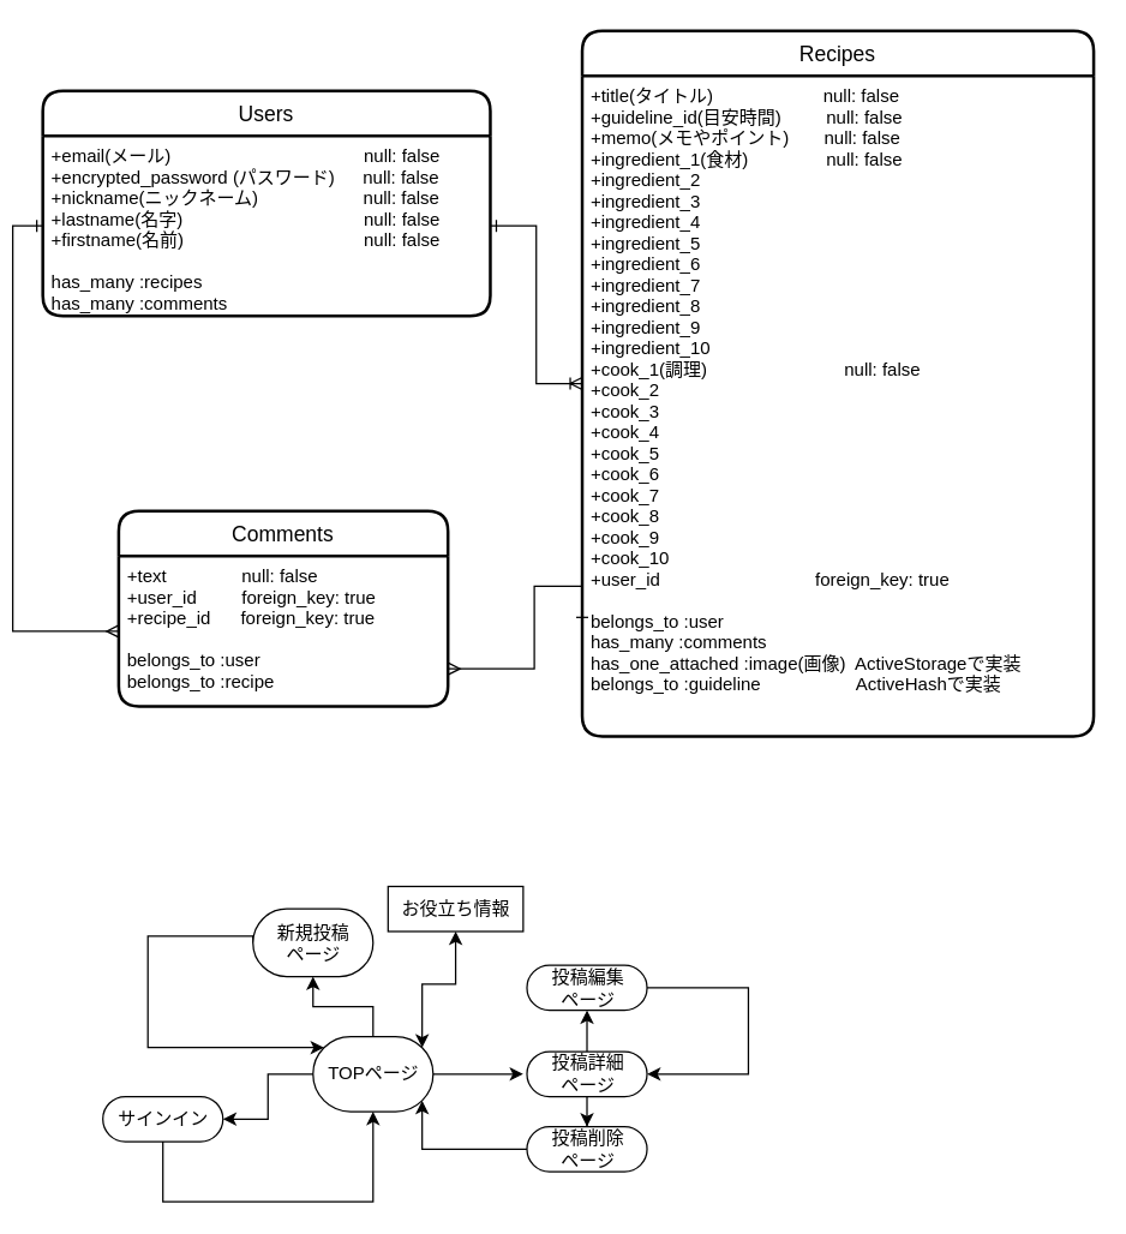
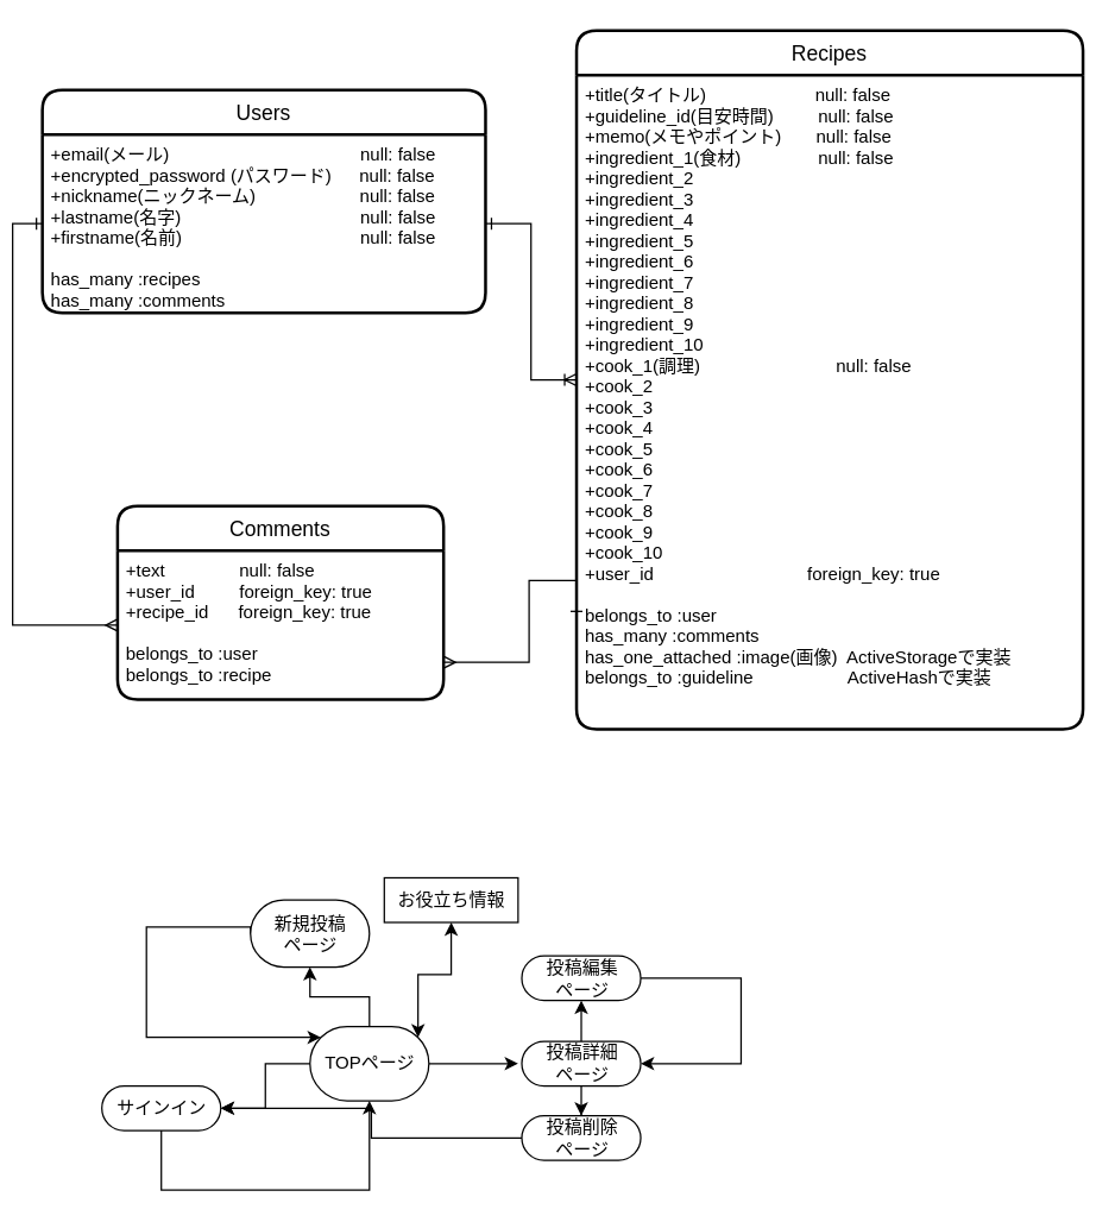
  <mxCell id="0" />
  <mxCell id="1" parent="0" />
  <mxCell id="2" value="" style="group" vertex="1" connectable="0" parent="1"><mxGeometry x="20" y="20" width="700" height="470" as="geometry" /></mxCell>
  <mxCell id="3" value="Users" style="swimlane;childLayout=stackLayout;horizontal=1;startSize=30;horizontalStack=0;rounded=1;fontSize=14;fontStyle=0;strokeWidth=2;resizeParent=0;resizeLast=1;shadow=0;dashed=0;align=center;" parent="2" vertex="1"><mxGeometry y="40" width="298.099" height="150" as="geometry" /></mxCell>
  <mxCell id="4" value="+email(メール)                 　　　　　　null: false&#10;+encrypted_password (パスワード)　  null: false&#10;+nickname(ニックネーム)　　　　　   null: false&#10;+lastname(名字) 　　                            null: false&#10;+firstname(名前)                                    null: false&#10;&#10;has_many :recipes&#10;has_many :comments" style="align=left;strokeColor=none;fillColor=none;spacingLeft=4;fontSize=12;verticalAlign=top;resizable=0;rotatable=0;part=1;" parent="3" vertex="1"><mxGeometry y="30" width="298.099" height="120" as="geometry" /></mxCell>
  <mxCell id="5" value="Recipes" style="swimlane;childLayout=stackLayout;horizontal=1;startSize=30;horizontalStack=0;rounded=1;fontSize=14;fontStyle=0;strokeWidth=2;resizeParent=0;resizeLast=1;shadow=0;dashed=0;align=center;" parent="2" vertex="1"><mxGeometry x="359.316" width="340.684" height="470" as="geometry" /></mxCell>
  <mxCell id="6" value="+title(タイトル)                      null: false &#10;+guideline_id(目安時間)         null: false  &#10;+memo(メモやポイント)       null: false &#10;+ingredient_1(食材)          　  null: false  &#10;+ingredient_2　　   　          &#10;+ingredient_3　　   　          &#10;+ingredient_4　　   　          &#10;+ingredient_5　　   　          &#10;+ingredient_6&#10;+ingredient_7&#10;+ingredient_8&#10;+ingredient_9&#10;+ingredient_10　&#10;+cook_1(調理)　　　   　          null: false &#10;+cook_2　　   　          &#10;+cook_3　　   　          &#10;+cook_4　　   　          &#10;+cook_5　　   　          &#10;+cook_6&#10;+cook_7&#10;+cook_8&#10;+cook_9&#10;+cook_10　　   　             &#10;+user_id                               foreign_key: true　　　　&#10;&#10;belongs_to :user&#10;has_many :comments&#10;has_one_attached :image(画像)  ActiveStorageで実装&#10;belongs_to :guideline                   ActiveHashで実装&#10;&#10;&#10;" style="align=left;strokeColor=none;fillColor=none;spacingLeft=4;fontSize=12;verticalAlign=top;resizable=0;rotatable=0;part=1;" parent="5" vertex="1"><mxGeometry y="30" width="340.684" height="440" as="geometry" /></mxCell>
  <mxCell id="7" value="Comments" style="swimlane;childLayout=stackLayout;horizontal=1;startSize=30;horizontalStack=0;rounded=1;fontSize=14;fontStyle=0;strokeWidth=2;resizeParent=0;resizeLast=1;shadow=0;dashed=0;align=center;" parent="2" vertex="1"><mxGeometry x="50.57" y="320" width="219.316" height="130" as="geometry" /></mxCell>
  <mxCell id="8" value="+text               null: false&#10;+user_id         foreign_key: true&#10;+recipe_id      foreign_key: true&#10;&#10;belongs_to :user&#10;belongs_to :recipe" style="align=left;strokeColor=none;fillColor=none;spacingLeft=4;fontSize=12;verticalAlign=top;resizable=0;rotatable=0;part=1;" parent="7" vertex="1"><mxGeometry y="30" width="219.316" height="100" as="geometry" /></mxCell>
  <mxCell id="9" style="edgeStyle=orthogonalEdgeStyle;rounded=0;orthogonalLoop=1;jettySize=auto;html=1;exitX=1;exitY=0.5;exitDx=0;exitDy=0;endArrow=ERoneToMany;endFill=0;startArrow=ERone;startFill=0;" parent="2" source="4" target="5" edge="1"><mxGeometry relative="1" as="geometry" /></mxCell>
  <mxCell id="10" style="edgeStyle=orthogonalEdgeStyle;rounded=0;orthogonalLoop=1;jettySize=auto;html=1;exitX=1;exitY=0.75;exitDx=0;exitDy=0;entryX=0;entryY=0.829;entryDx=0;entryDy=0;startArrow=ERmany;startFill=0;endArrow=ERone;endFill=0;entryPerimeter=0;" parent="2" source="8" target="6" edge="1"><mxGeometry relative="1" as="geometry"><Array as="points"><mxPoint x="327.376" y="425" /><mxPoint x="327.376" y="370" /></Array></mxGeometry></mxCell>
  <mxCell id="11" style="edgeStyle=orthogonalEdgeStyle;rounded=0;orthogonalLoop=1;jettySize=auto;html=1;exitX=0;exitY=0.5;exitDx=0;exitDy=0;entryX=0;entryY=0.5;entryDx=0;entryDy=0;startArrow=ERmany;startFill=0;endArrow=ERone;endFill=0;" parent="2" source="8" target="4" edge="1"><mxGeometry relative="1" as="geometry" /></mxCell>
  <mxCell id="12" value="" style="group" vertex="1" connectable="0" parent="1"><mxGeometry x="60" y="590" width="430" height="210" as="geometry" /></mxCell>
  <mxCell id="13" style="edgeStyle=orthogonalEdgeStyle;rounded=0;orthogonalLoop=1;jettySize=auto;html=1;exitX=1;exitY=0.5;exitDx=0;exitDy=0;exitPerimeter=0;" parent="12" source="14" edge="1"><mxGeometry relative="1" as="geometry"><mxPoint x="280" y="125" as="targetPoint" /></mxGeometry></mxCell>
  <mxCell id="14" value="TOPページ" style="html=1;dashed=0;whitespace=wrap;shape=mxgraph.dfd.start" parent="12" vertex="1"><mxGeometry x="140" y="100" width="80" height="50" as="geometry" /></mxCell>
  <mxCell id="15" style="edgeStyle=orthogonalEdgeStyle;rounded=0;orthogonalLoop=1;jettySize=auto;html=1;exitX=0;exitY=0.5;exitDx=0;exitDy=0;exitPerimeter=0;entryX=0;entryY=0;entryDx=7.325;entryDy=7.325;entryPerimeter=0;" parent="12" source="16" target="14" edge="1"><mxGeometry relative="1" as="geometry"><Array as="points"><mxPoint x="100" y="33" /><mxPoint x="30" y="33" /><mxPoint x="30" y="107" /></Array><mxPoint x="30" y="52.5" as="targetPoint" /></mxGeometry></mxCell>
  <mxCell id="16" value="新規投稿&lt;br&gt;ページ" style="html=1;dashed=0;whitespace=wrap;shape=mxgraph.dfd.start" parent="12" vertex="1"><mxGeometry x="100" y="15" width="80" height="45" as="geometry" /></mxCell>
  <mxCell id="17" style="edgeStyle=orthogonalEdgeStyle;rounded=0;orthogonalLoop=1;jettySize=auto;html=1;exitX=0.5;exitY=0.5;exitDx=0;exitDy=-25;exitPerimeter=0;entryX=0.5;entryY=0.5;entryDx=0;entryDy=22.5;entryPerimeter=0;" parent="12" source="14" target="16" edge="1"><mxGeometry relative="1" as="geometry" /></mxCell>
  <mxCell id="18" style="edgeStyle=orthogonalEdgeStyle;rounded=0;orthogonalLoop=1;jettySize=auto;html=1;exitX=0.5;exitY=0.5;exitDx=0;exitDy=15;exitPerimeter=0;" parent="12" source="19" edge="1"><mxGeometry relative="1" as="geometry"><mxPoint x="180" y="150" as="targetPoint" /><Array as="points"><mxPoint x="40" y="210" /><mxPoint x="180" y="210" /></Array></mxGeometry></mxCell>
  <mxCell id="19" value="サインイン" style="html=1;dashed=0;whitespace=wrap;shape=mxgraph.dfd.start" parent="12" vertex="1"><mxGeometry y="140" width="80" height="30" as="geometry" /></mxCell>
  <mxCell id="20" style="edgeStyle=orthogonalEdgeStyle;rounded=0;orthogonalLoop=1;jettySize=auto;html=1;exitX=0;exitY=0.5;exitDx=0;exitDy=0;exitPerimeter=0;entryX=1;entryY=0.5;entryDx=0;entryDy=0;entryPerimeter=0;" parent="12" source="14" target="19" edge="1"><mxGeometry relative="1" as="geometry" /></mxCell>
  <mxCell id="21" value="投稿詳細&lt;br&gt;ページ" style="html=1;dashed=0;whitespace=wrap;shape=mxgraph.dfd.start" parent="12" vertex="1"><mxGeometry x="282.5" y="110" width="80" height="30" as="geometry" /></mxCell>
  <mxCell id="22" style="edgeStyle=orthogonalEdgeStyle;rounded=0;orthogonalLoop=1;jettySize=auto;html=1;exitX=1;exitY=0.5;exitDx=0;exitDy=0;exitPerimeter=0;entryX=1;entryY=0.5;entryDx=0;entryDy=0;entryPerimeter=0;" parent="12" source="23" target="21" edge="1"><mxGeometry relative="1" as="geometry"><Array as="points"><mxPoint x="430" y="68" /><mxPoint x="430" y="125" /></Array><mxPoint x="480" y="125" as="targetPoint" /></mxGeometry></mxCell>
  <mxCell id="23" value="投稿編集&lt;br&gt;ページ" style="html=1;dashed=0;whitespace=wrap;shape=mxgraph.dfd.start" parent="12" vertex="1"><mxGeometry x="282.5" y="52.5" width="80" height="30" as="geometry" /></mxCell>
  <mxCell id="24" style="edgeStyle=orthogonalEdgeStyle;rounded=0;orthogonalLoop=1;jettySize=auto;html=1;exitX=0.5;exitY=0.5;exitDx=0;exitDy=-15;exitPerimeter=0;" parent="12" source="21" target="23" edge="1"><mxGeometry relative="1" as="geometry" /></mxCell>
- <mxCell id="25" style="edgeStyle=orthogonalEdgeStyle;rounded=0;orthogonalLoop=1;jettySize=auto;html=1;exitX=0;exitY=0.5;exitDx=0;exitDy=0;exitPerimeter=0;entryX=0;entryY=0;entryDx=72.675;entryDy=42.675;entryPerimeter=0;" parent="12" source="26" target="14" edge="1"><mxGeometry relative="1" as="geometry" /></mxCell>
+ <mxCell id="25" style="edgeStyle=orthogonalEdgeStyle;rounded=0;orthogonalLoop=1;jettySize=auto;html=1;exitX=0;exitY=0.5;exitDx=0;exitDy=0;exitPerimeter=0;" parent="12" source="26" target="19" edge="1"><mxGeometry relative="1" as="geometry" /></mxCell>
  <mxCell id="26" value="投稿削除&lt;br&gt;ページ" style="html=1;dashed=0;whitespace=wrap;shape=mxgraph.dfd.start" parent="12" vertex="1"><mxGeometry x="282.5" y="160" width="80" height="30" as="geometry" /></mxCell>
  <mxCell id="27" style="edgeStyle=orthogonalEdgeStyle;rounded=0;orthogonalLoop=1;jettySize=auto;html=1;exitX=0.5;exitY=0.5;exitDx=0;exitDy=15;exitPerimeter=0;" parent="12" source="21" target="26" edge="1"><mxGeometry relative="1" as="geometry" /></mxCell>
  <mxCell id="28" style="edgeStyle=orthogonalEdgeStyle;rounded=0;orthogonalLoop=1;jettySize=auto;html=1;exitX=0.5;exitY=1;exitDx=0;exitDy=0;entryX=0;entryY=0;entryDx=72.675;entryDy=7.325;entryPerimeter=0;startArrow=classic;startFill=1;" parent="12" source="29" target="14" edge="1"><mxGeometry relative="1" as="geometry" /></mxCell>
  <mxCell id="29" value="お役立ち情報" style="html=1;dashed=0;whitespace=wrap;" parent="12" vertex="1"><mxGeometry x="190" width="90" height="30" as="geometry" /></mxCell>
